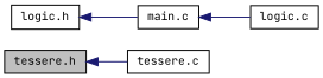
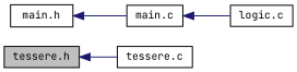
  digraph {
    fontname="JetBrains Mono"
    rankdir=LR
    node [color=black fillcolor=white fontname="JetBrains Mono" fontsize=10 shape=record style=filled]
    edge [color=midnightblue dir=back fontname="JetBrains Mono" fontsize=10 labelfontname=Helvetica labelfontsize=10 style=solid]
    n1 [fillcolor=grey75 fontcolor=black height=0.2 label="tessere.h" width=0.4]
    n2 [height=0.2 label="tessere.c" width=0.4]
-   n3 [height=0.2 label="logic.h" width=0.4]
+   n3 [height=0.2 label="main.h" width=0.4]
    n4 [height=0.2 label="main.c" width=0.4]
    n5 [height=0.2 label="logic.c" width=0.4]
    n1 -> n2
    n3 -> n4
    n4 -> n5
  }
